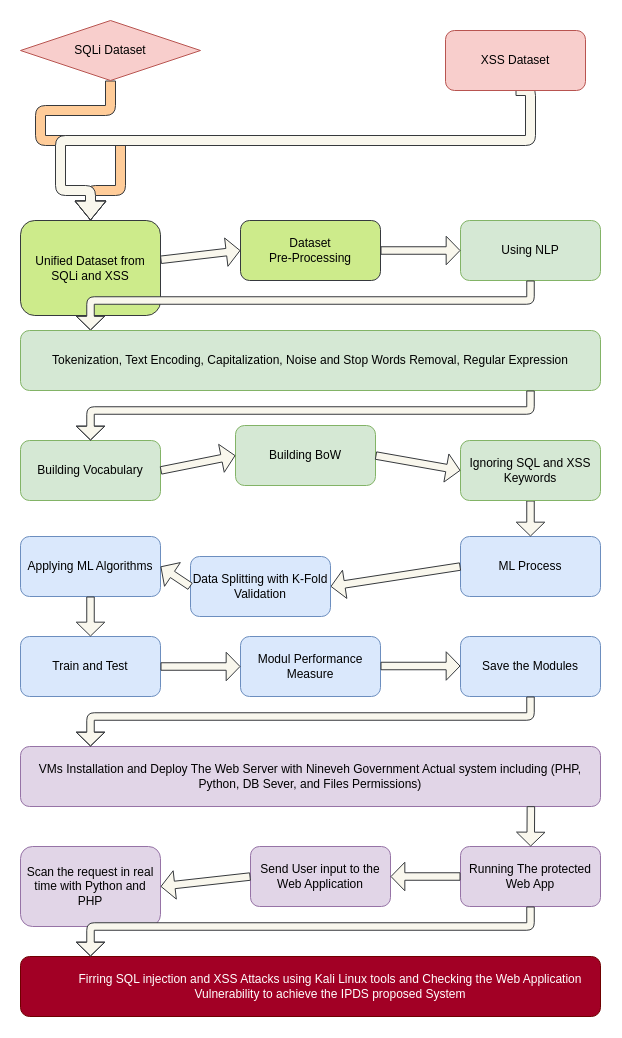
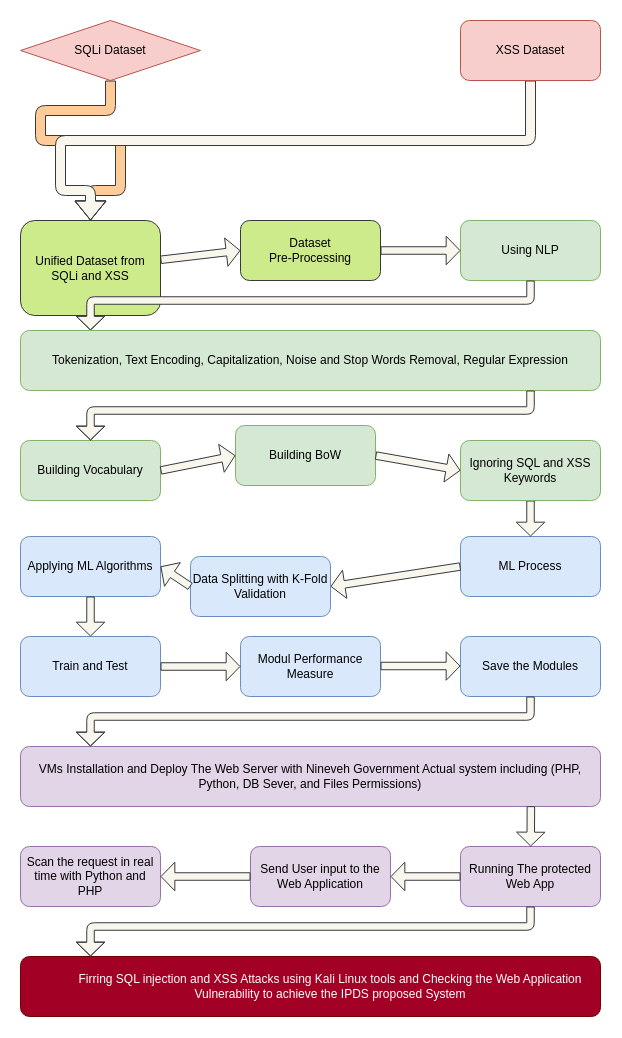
  <mxCell id="0" />
  <mxCell id="1" parent="0" />
  <mxCell id="2" style="edgeStyle=orthogonalEdgeStyle;curved=1;html=1;entryX=0.5;entryY=0;entryDx=0;entryDy=0;exitX=0.5;exitY=1;exitDx=0;exitDy=0;fontSize=12;strokeWidth=1;strokeColor=#36393d;shape=flexArrow;fillColor=#ffcc99;" parent="1" source="3" target="7" edge="1"><mxGeometry relative="1" as="geometry"><Array as="points"><mxPoint x="110" y="110" /><mxPoint x="40" y="110" /><mxPoint x="40" y="140" /><mxPoint x="120" y="140" /><mxPoint x="120" y="190" /><mxPoint x="90" y="190" /></Array></mxGeometry></mxCell>
  <mxCell id="3" value="SQLi Dataset" style="rhombus;whiteSpace=wrap;html=1;fillColor=#f8cecc;strokeColor=#b85450;" parent="1" vertex="1"><mxGeometry x="20" y="20" width="180" height="60" as="geometry" /></mxCell>
  <mxCell id="4" style="edgeStyle=orthogonalEdgeStyle;curved=1;html=1;entryX=0.5;entryY=0;entryDx=0;entryDy=0;exitX=0.5;exitY=1;exitDx=0;exitDy=0;strokeWidth=1;strokeColor=#36393d;shape=flexArrow;fillColor=#f9f7ed;" parent="1" source="5" target="7" edge="1"><mxGeometry relative="1" as="geometry"><Array as="points"><mxPoint x="530" y="140" /><mxPoint x="60" y="140" /><mxPoint x="60" y="190" /><mxPoint x="90" y="190" /></Array></mxGeometry></mxCell>
- <mxCell id="5" value="XSS Dataset" style="rounded=1;whiteSpace=wrap;html=1;fillColor=#f8cecc;strokeColor=#b85450;" parent="1" vertex="1"><mxGeometry x="445" y="30" width="140" height="60" as="geometry" /></mxCell>
+ <mxCell id="5" value="XSS Dataset" style="rounded=1;whiteSpace=wrap;html=1;fillColor=#f8cecc;strokeColor=#b85450;" parent="1" vertex="1"><mxGeometry x="460" y="20" width="140" height="60" as="geometry" /></mxCell>
  <mxCell id="6" style="edgeStyle=none;html=1;entryX=0;entryY=0.5;entryDx=0;entryDy=0;strokeColor=#36393d;strokeWidth=1;shape=flexArrow;fillColor=#f9f7ed;width=7.5;endSize=4.278;" parent="1" source="7" target="8" edge="1"><mxGeometry relative="1" as="geometry" /></mxCell>
  <mxCell id="7" value="Unified Dataset from SQLi and XSS" style="rounded=1;whiteSpace=wrap;html=1;fillColor=#cdeb8b;strokeColor=#36393d;" parent="1" vertex="1"><mxGeometry x="20" y="220" width="140" height="95" as="geometry" /></mxCell>
  <mxCell id="8" value="Dataset &lt;br&gt;Pre-Processing" style="rounded=1;whiteSpace=wrap;html=1;fillColor=#cdeb8b;strokeColor=#36393d;" parent="1" vertex="1"><mxGeometry x="240" y="220" width="140" height="60" as="geometry" /></mxCell>
  <mxCell id="9" value="Using NLP" style="rounded=1;whiteSpace=wrap;html=1;fillColor=#d5e8d4;strokeColor=#82b366;" parent="1" vertex="1"><mxGeometry x="460" y="220" width="140" height="60" as="geometry" /></mxCell>
  <mxCell id="10" value="ML Process" style="rounded=1;whiteSpace=wrap;html=1;fillColor=#dae8fc;strokeColor=#6c8ebf;" parent="1" vertex="1"><mxGeometry x="460" y="536" width="140" height="60" as="geometry" /></mxCell>
  <mxCell id="11" value="&lt;blockquote style=&quot;margin: 0 0 0 40px; border: none; padding: 0px;&quot;&gt;Firring SQL injection and XSS Attacks using Kali Linux tools and Checking the Web Application Vulnerability to achieve the IPDS proposed System&lt;/blockquote&gt;" style="rounded=1;whiteSpace=wrap;html=1;fillColor=#a20025;strokeColor=#6F0000;fontColor=#ffffff;" parent="1" vertex="1"><mxGeometry x="20" y="956" width="580" height="60" as="geometry" /></mxCell>
  <mxCell id="12" style="edgeStyle=none;html=1;strokeColor=#36393d;strokeWidth=1;shape=flexArrow;fillColor=#f9f7ed;width=7.5;endSize=4.278;entryX=0;entryY=0.5;entryDx=0;entryDy=0;" parent="1" target="9" edge="1"><mxGeometry relative="1" as="geometry"><mxPoint x="380" y="250" as="sourcePoint" /><mxPoint x="230" y="380" as="targetPoint" /><Array as="points" /></mxGeometry></mxCell>
  <mxCell id="13" style="edgeStyle=none;html=1;strokeColor=#36393d;strokeWidth=1;shape=flexArrow;fillColor=#f9f7ed;width=7.5;endSize=4.278;exitX=0.5;exitY=1;exitDx=0;exitDy=0;" parent="1" source="17" target="10" edge="1"><mxGeometry relative="1" as="geometry"><mxPoint x="49.76" y="600" as="sourcePoint" /><mxPoint x="49.76" y="650" as="targetPoint" /></mxGeometry></mxCell>
  <mxCell id="14" style="edgeStyle=none;html=1;entryX=1;entryY=0.5;entryDx=0;entryDy=0;strokeColor=#36393d;strokeWidth=1;shape=flexArrow;fillColor=#f9f7ed;width=7.5;endSize=4.278;exitX=0;exitY=0.5;exitDx=0;exitDy=0;" parent="1" source="10" target="22" edge="1"><mxGeometry relative="1" as="geometry"><mxPoint x="49.76" y="606" as="sourcePoint" /><mxPoint x="49.76" y="656" as="targetPoint" /></mxGeometry></mxCell>
  <mxCell id="15" style="edgeStyle=none;html=1;strokeColor=#36393d;strokeWidth=1;shape=flexArrow;fillColor=#f9f7ed;width=7.5;endSize=4.278;exitX=0.5;exitY=1;exitDx=0;exitDy=0;" parent="1" source="9" edge="1"><mxGeometry relative="1" as="geometry"><mxPoint x="99.76" y="510" as="sourcePoint" /><mxPoint x="90" y="330" as="targetPoint" /><Array as="points"><mxPoint x="530" y="300" /><mxPoint x="90" y="300" /></Array></mxGeometry></mxCell>
  <mxCell id="16" value="Tokenization, Text Encoding, Capitalization, Noise and Stop Words Removal, Regular Expression" style="rounded=1;whiteSpace=wrap;html=1;fillColor=#d5e8d4;strokeColor=#82b366;" parent="1" vertex="1"><mxGeometry x="20" y="330" width="580" height="60" as="geometry" /></mxCell>
  <mxCell id="17" value="Ignoring SQL and XSS Keywords" style="rounded=1;whiteSpace=wrap;html=1;fillColor=#d5e8d4;strokeColor=#82b366;" parent="1" vertex="1"><mxGeometry x="460" y="440" width="140" height="60" as="geometry" /></mxCell>
  <mxCell id="18" value="Building Vocabulary" style="rounded=1;whiteSpace=wrap;html=1;fillColor=#d5e8d4;strokeColor=#82b366;" parent="1" vertex="1"><mxGeometry x="20" y="440" width="140" height="60" as="geometry" /></mxCell>
  <mxCell id="19" value="Building&amp;nbsp;BoW" style="rounded=1;whiteSpace=wrap;html=1;fillColor=#d5e8d4;strokeColor=#82b366;" parent="1" vertex="1"><mxGeometry x="235" y="425" width="140" height="60" as="geometry" /></mxCell>
  <mxCell id="20" style="edgeStyle=none;html=1;entryX=0;entryY=0.5;entryDx=0;entryDy=0;strokeColor=#36393d;strokeWidth=1;shape=flexArrow;fillColor=#f9f7ed;width=7.5;endSize=4.278;" parent="1" target="19" edge="1"><mxGeometry relative="1" as="geometry"><mxPoint x="160" y="470" as="sourcePoint" /><mxPoint x="59.76" y="600" as="targetPoint" /></mxGeometry></mxCell>
  <mxCell id="21" style="edgeStyle=none;html=1;strokeColor=#36393d;strokeWidth=1;shape=flexArrow;fillColor=#f9f7ed;width=7.5;endSize=4.278;exitX=1;exitY=0.5;exitDx=0;exitDy=0;" parent="1" source="19" edge="1"><mxGeometry relative="1" as="geometry"><mxPoint x="380" y="470" as="sourcePoint" /><mxPoint x="460" y="470" as="targetPoint" /></mxGeometry></mxCell>
  <mxCell id="22" value="Data Splitting with K-Fold Validation" style="rounded=1;whiteSpace=wrap;html=1;fillColor=#dae8fc;strokeColor=#6c8ebf;" parent="1" vertex="1"><mxGeometry x="190" y="556" width="140" height="60" as="geometry" /></mxCell>
  <mxCell id="23" value="Applying ML Algorithms" style="rounded=1;whiteSpace=wrap;html=1;fillColor=#dae8fc;strokeColor=#6c8ebf;" parent="1" vertex="1"><mxGeometry x="20" y="536" width="140" height="60" as="geometry" /></mxCell>
  <mxCell id="24" value="Train and Test" style="rounded=1;whiteSpace=wrap;html=1;fillColor=#dae8fc;strokeColor=#6c8ebf;" parent="1" vertex="1"><mxGeometry x="20" y="636" width="140" height="60" as="geometry" /></mxCell>
  <mxCell id="25" value="Modul Performance Measure" style="rounded=1;whiteSpace=wrap;html=1;fillColor=#dae8fc;strokeColor=#6c8ebf;" parent="1" vertex="1"><mxGeometry x="240" y="636" width="140" height="60" as="geometry" /></mxCell>
  <mxCell id="26" value="Save the Modules" style="rounded=1;whiteSpace=wrap;html=1;fillColor=#dae8fc;strokeColor=#6c8ebf;" parent="1" vertex="1"><mxGeometry x="460" y="636" width="140" height="60" as="geometry" /></mxCell>
  <mxCell id="27" style="edgeStyle=none;html=1;entryX=1;entryY=0.5;entryDx=0;entryDy=0;strokeColor=#36393d;strokeWidth=1;shape=flexArrow;fillColor=#f9f7ed;width=7.5;endSize=4.278;exitX=0;exitY=0.5;exitDx=0;exitDy=0;" parent="1" source="22" target="23" edge="1"><mxGeometry relative="1" as="geometry"><mxPoint x="470" y="576" as="sourcePoint" /><mxPoint x="390" y="576" as="targetPoint" /></mxGeometry></mxCell>
  <mxCell id="28" style="edgeStyle=none;html=1;entryX=0.5;entryY=0;entryDx=0;entryDy=0;strokeColor=#36393d;strokeWidth=1;shape=flexArrow;fillColor=#f9f7ed;width=7.5;endSize=4.278;exitX=0.5;exitY=1;exitDx=0;exitDy=0;" parent="1" source="23" target="24" edge="1"><mxGeometry relative="1" as="geometry"><mxPoint x="250" y="616" as="sourcePoint" /><mxPoint x="170" y="616" as="targetPoint" /></mxGeometry></mxCell>
  <mxCell id="29" style="edgeStyle=none;html=1;entryX=0;entryY=0.5;entryDx=0;entryDy=0;strokeColor=#36393d;strokeWidth=1;shape=flexArrow;fillColor=#f9f7ed;width=7.5;endSize=4.278;exitX=1;exitY=0.5;exitDx=0;exitDy=0;" parent="1" source="24" target="25" edge="1"><mxGeometry relative="1" as="geometry"><mxPoint x="100" y="596" as="sourcePoint" /><mxPoint x="100" y="646" as="targetPoint" /></mxGeometry></mxCell>
  <mxCell id="30" style="edgeStyle=none;html=1;entryX=0;entryY=0.5;entryDx=0;entryDy=0;strokeColor=#36393d;strokeWidth=1;shape=flexArrow;fillColor=#f9f7ed;width=7.5;endSize=4.278;exitX=1;exitY=0.5;exitDx=0;exitDy=0;" parent="1" edge="1"><mxGeometry relative="1" as="geometry"><mxPoint x="380" y="665.5" as="sourcePoint" /><mxPoint x="460" y="665.5" as="targetPoint" /></mxGeometry></mxCell>
  <mxCell id="31" value="VMs Installation and Deploy The Web Server with Nineveh Government Actual system including (PHP, Python, DB Sever, and Files Permissions)" style="rounded=1;whiteSpace=wrap;html=1;fillColor=#e1d5e7;strokeColor=#9673a6;" parent="1" vertex="1"><mxGeometry x="20" y="746" width="580" height="60" as="geometry" /></mxCell>
  <mxCell id="32" value="Running The protected Web App" style="rounded=1;whiteSpace=wrap;html=1;fillColor=#e1d5e7;strokeColor=#9673a6;" parent="1" vertex="1"><mxGeometry x="460" y="846" width="140" height="60" as="geometry" /></mxCell>
  <mxCell id="33" value="Send User input to the Web Application" style="rounded=1;whiteSpace=wrap;html=1;fillColor=#e1d5e7;strokeColor=#9673a6;" parent="1" vertex="1"><mxGeometry x="250" y="846" width="140" height="60" as="geometry" /></mxCell>
- <mxCell id="34" value="Scan the request in real time with Python and PHP" style="rounded=1;whiteSpace=wrap;html=1;fillColor=#e1d5e7;strokeColor=#9673a6;" parent="1" vertex="1"><mxGeometry x="20" y="846" width="140" height="80" as="geometry" /></mxCell>
+ <mxCell id="34" value="Scan the request in real time with Python and PHP" style="rounded=1;whiteSpace=wrap;html=1;fillColor=#e1d5e7;strokeColor=#9673a6;" parent="1" vertex="1"><mxGeometry x="20" y="846" width="140" height="60" as="geometry" /></mxCell>
  <mxCell id="35" style="edgeStyle=none;html=1;strokeColor=#36393d;strokeWidth=1;shape=flexArrow;fillColor=#f9f7ed;width=7.5;endSize=4.278;exitX=0.88;exitY=0.994;exitDx=0;exitDy=0;exitPerimeter=0;" parent="1" source="31" target="32" edge="1"><mxGeometry relative="1" as="geometry"><mxPoint x="530" y="692" as="sourcePoint" /><mxPoint x="530" y="752" as="targetPoint" /></mxGeometry></mxCell>
  <mxCell id="36" style="edgeStyle=none;html=1;entryX=1;entryY=0.5;entryDx=0;entryDy=0;strokeColor=#36393d;strokeWidth=1;shape=flexArrow;fillColor=#f9f7ed;width=7.5;endSize=4.278;exitX=0;exitY=0.5;exitDx=0;exitDy=0;" parent="1" source="32" target="33" edge="1"><mxGeometry relative="1" as="geometry"><mxPoint x="470" y="496" as="sourcePoint" /><mxPoint x="390" y="496" as="targetPoint" /></mxGeometry></mxCell>
  <mxCell id="37" style="edgeStyle=none;html=1;entryX=1;entryY=0.5;entryDx=0;entryDy=0;strokeColor=#36393d;strokeWidth=1;shape=flexArrow;fillColor=#f9f7ed;width=7.5;endSize=4.278;exitX=0;exitY=0.5;exitDx=0;exitDy=0;" parent="1" source="33" target="34" edge="1"><mxGeometry relative="1" as="geometry"><mxPoint x="470" y="886" as="sourcePoint" /><mxPoint x="400" y="886" as="targetPoint" /></mxGeometry></mxCell>
  <mxCell id="38" style="edgeStyle=none;html=1;strokeColor=#36393d;strokeWidth=1;shape=flexArrow;fillColor=#f9f7ed;width=7.5;endSize=4.278;exitX=0.5;exitY=1;exitDx=0;exitDy=0;" parent="1" edge="1"><mxGeometry relative="1" as="geometry"><mxPoint x="530" y="390" as="sourcePoint" /><mxPoint x="90" y="440" as="targetPoint" /><Array as="points"><mxPoint x="530" y="410" /><mxPoint x="90" y="410" /></Array></mxGeometry></mxCell>
  <mxCell id="39" style="edgeStyle=none;html=1;strokeColor=#36393d;strokeWidth=1;shape=flexArrow;fillColor=#f9f7ed;width=7.5;endSize=4.278;exitX=0.5;exitY=1;exitDx=0;exitDy=0;" parent="1" edge="1"><mxGeometry relative="1" as="geometry"><mxPoint x="530" y="696" as="sourcePoint" /><mxPoint x="90" y="746" as="targetPoint" /><Array as="points"><mxPoint x="530" y="716" /><mxPoint x="90" y="716" /></Array></mxGeometry></mxCell>
  <mxCell id="40" style="edgeStyle=none;html=1;strokeColor=#36393d;strokeWidth=1;shape=flexArrow;fillColor=#f9f7ed;width=7.5;endSize=4.278;exitX=0.5;exitY=1;exitDx=0;exitDy=0;" parent="1" edge="1"><mxGeometry relative="1" as="geometry"><mxPoint x="530" y="906" as="sourcePoint" /><mxPoint x="90" y="956" as="targetPoint" /><Array as="points"><mxPoint x="530" y="926" /><mxPoint x="90" y="926" /></Array></mxGeometry></mxCell>
